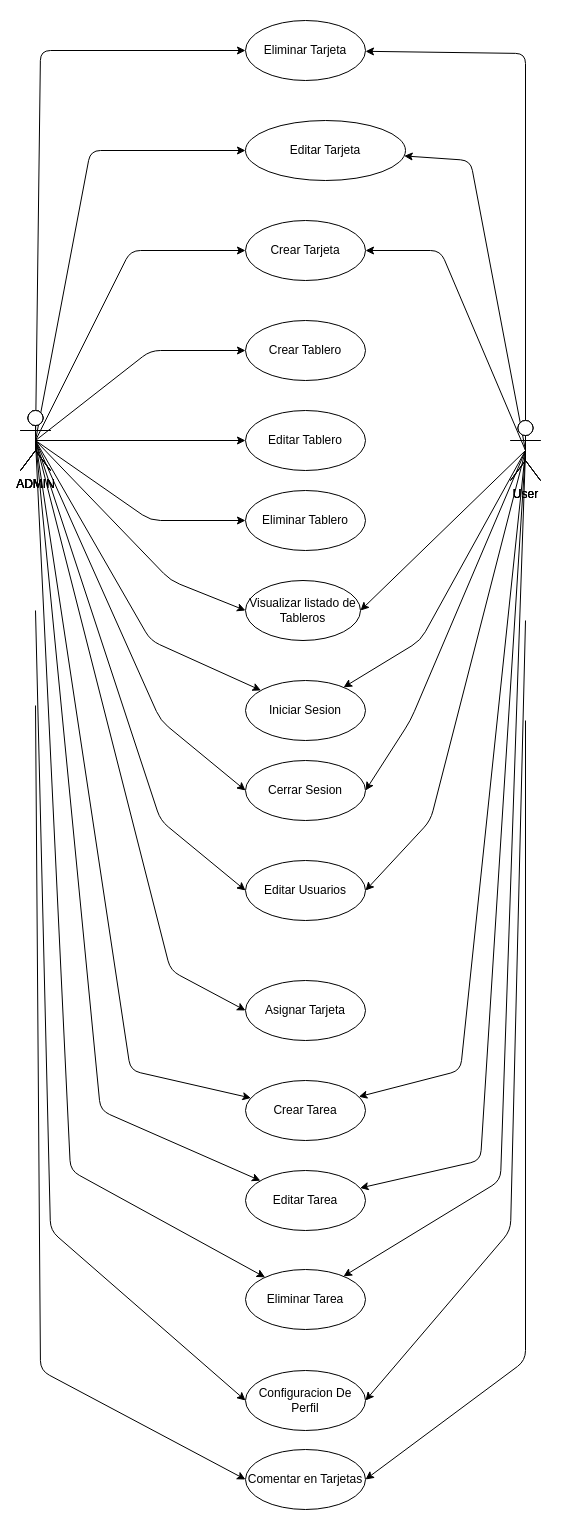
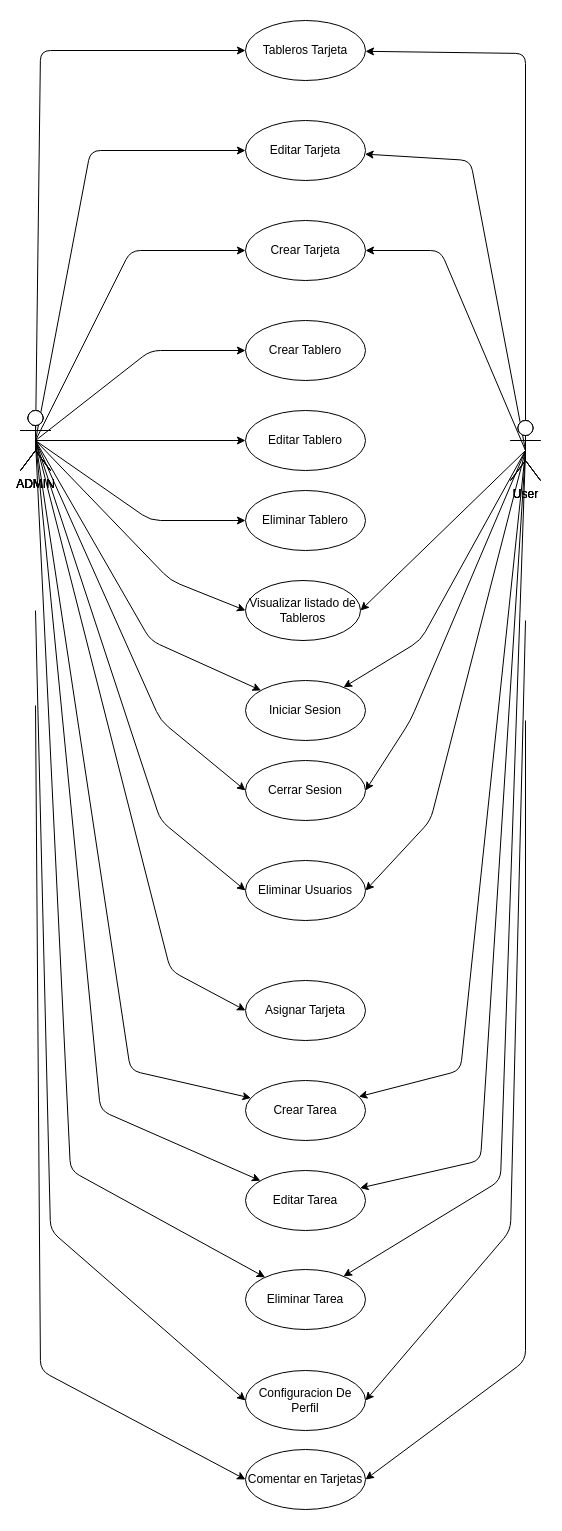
  <mxCell id="0" />
  <mxCell id="1" parent="0" />
  <mxCell id="2" value="ADMIN" style="shape=umlActor;verticalLabelPosition=bottom;verticalAlign=top;html=1;outlineConnect=0;" vertex="1" parent="1"><mxGeometry x="20" y="410" width="30" height="60" as="geometry" /></mxCell>
  <mxCell id="3" value="Crear Tablero" style="ellipse;whiteSpace=wrap;html=1;" vertex="1" parent="1"><mxGeometry x="245" y="320" width="120" height="60" as="geometry" /></mxCell>
  <mxCell id="4" value="Editar Tablero" style="ellipse;whiteSpace=wrap;html=1;" vertex="1" parent="1"><mxGeometry x="245" y="410" width="120" height="60" as="geometry" /></mxCell>
  <mxCell id="5" value="Eliminar Tablero" style="ellipse;whiteSpace=wrap;html=1;" vertex="1" parent="1"><mxGeometry x="245" y="490" width="120" height="60" as="geometry" /></mxCell>
  <mxCell id="6" value="" style="endArrow=classic;html=1;exitX=0.5;exitY=0.5;exitDx=0;exitDy=0;exitPerimeter=0;" edge="1" parent="1" source="2" target="3"><mxGeometry width="50" height="50" relative="1" as="geometry"><mxPoint x="460" y="450" as="sourcePoint" /><mxPoint x="510" y="400" as="targetPoint" /><Array as="points"><mxPoint x="150" y="350" /></Array></mxGeometry></mxCell>
  <mxCell id="7" value="" style="endArrow=classic;html=1;exitX=0.5;exitY=0.5;exitDx=0;exitDy=0;exitPerimeter=0;" edge="1" parent="1" source="2" target="4"><mxGeometry width="50" height="50" relative="1" as="geometry"><mxPoint x="45" y="450" as="sourcePoint" /><mxPoint x="265.077" y="376.641" as="targetPoint" /></mxGeometry></mxCell>
  <mxCell id="8" value="" style="endArrow=classic;html=1;exitX=0.5;exitY=0.5;exitDx=0;exitDy=0;exitPerimeter=0;" edge="1" parent="1" source="2" target="5"><mxGeometry width="50" height="50" relative="1" as="geometry"><mxPoint x="55" y="460" as="sourcePoint" /><mxPoint x="275.077" y="386.641" as="targetPoint" /><Array as="points"><mxPoint x="150" y="520" /></Array></mxGeometry></mxCell>
  <mxCell id="9" value="ADMIN" style="shape=umlActor;verticalLabelPosition=bottom;verticalAlign=top;html=1;outlineConnect=0;" vertex="1" parent="1"><mxGeometry x="20" y="410" width="30" height="60" as="geometry" /></mxCell>
  <mxCell id="10" value="Crear Tarjeta" style="ellipse;whiteSpace=wrap;html=1;" vertex="1" parent="1"><mxGeometry x="245" y="220" width="120" height="60" as="geometry" /></mxCell>
- <mxCell id="11" value="Editar Tarjeta" style="ellipse;whiteSpace=wrap;html=1;" vertex="1" parent="1"><mxGeometry x="245" y="120" width="160" height="60" as="geometry" /></mxCell>
- <mxCell id="12" value="Eliminar Tarjeta" style="ellipse;whiteSpace=wrap;html=1;" vertex="1" parent="1"><mxGeometry x="245" y="20" width="120" height="60" as="geometry" /></mxCell>
+ <mxCell id="11" value="Editar Tarjeta" style="ellipse;whiteSpace=wrap;html=1;" vertex="1" parent="1"><mxGeometry x="245" width="120" height="60" as="geometry" y="120" /></mxCell>
+ <mxCell id="12" value="Tableros Tarjeta" style="ellipse;whiteSpace=wrap;html=1;" vertex="1" parent="1"><mxGeometry x="245" y="20" width="120" height="60" as="geometry" /></mxCell>
  <mxCell id="13" value="" style="endArrow=classic;html=1;exitX=0.5;exitY=0.5;exitDx=0;exitDy=0;exitPerimeter=0;" edge="1" parent="1" source="9" target="10"><mxGeometry width="50" height="50" relative="1" as="geometry"><mxPoint x="1280" y="450" as="sourcePoint" /><mxPoint x="1330" y="400" as="targetPoint" /><Array as="points"><mxPoint x="130" y="250" /></Array></mxGeometry></mxCell>
  <mxCell id="14" value="" style="endArrow=classic;html=1;exitX=0.5;exitY=0.5;exitDx=0;exitDy=0;exitPerimeter=0;" edge="1" parent="1" source="9" target="11"><mxGeometry width="50" height="50" relative="1" as="geometry"><mxPoint x="865" y="450" as="sourcePoint" /><mxPoint x="1085.077" y="376.641" as="targetPoint" /><Array as="points"><mxPoint x="90" y="150" /></Array></mxGeometry></mxCell>
  <mxCell id="15" value="" style="endArrow=classic;html=1;exitX=0.5;exitY=0.5;exitDx=0;exitDy=0;exitPerimeter=0;" edge="1" parent="1" source="9" target="12"><mxGeometry width="50" height="50" relative="1" as="geometry"><mxPoint x="875" y="460" as="sourcePoint" /><mxPoint x="1095.077" y="386.641" as="targetPoint" /><Array as="points"><mxPoint x="40" y="50" /></Array></mxGeometry></mxCell>
  <mxCell id="16" value="Asignar Tarjeta" style="ellipse;whiteSpace=wrap;html=1;" vertex="1" parent="1"><mxGeometry x="245" y="980" width="120" height="60" as="geometry" /></mxCell>
  <mxCell id="17" value="" style="endArrow=classic;html=1;exitX=0.5;exitY=0.5;exitDx=0;exitDy=0;exitPerimeter=0;entryX=0;entryY=0.5;entryDx=0;entryDy=0;" edge="1" parent="1" source="9" target="16"><mxGeometry width="50" height="50" relative="1" as="geometry"><mxPoint x="865" y="450" as="sourcePoint" /><mxPoint x="1078.67" y="489.669" as="targetPoint" /><Array as="points"><mxPoint x="170" y="970" /></Array></mxGeometry></mxCell>
  <mxCell id="18" value="User" style="shape=umlActor;verticalLabelPosition=bottom;verticalAlign=top;html=1;outlineConnect=0;" vertex="1" parent="1"><mxGeometry x="510" y="420" width="30" height="60" as="geometry" /></mxCell>
  <mxCell id="19" value="" style="endArrow=classic;html=1;exitX=0.5;exitY=0.5;exitDx=0;exitDy=0;exitPerimeter=0;" edge="1" parent="1" source="18" target="10"><mxGeometry width="50" height="50" relative="1" as="geometry"><mxPoint x="1180" y="450" as="sourcePoint" /><mxPoint x="1230" y="400" as="targetPoint" /><Array as="points"><mxPoint x="440" y="250" /></Array></mxGeometry></mxCell>
  <mxCell id="20" value="" style="endArrow=classic;html=1;exitX=0.5;exitY=0.5;exitDx=0;exitDy=0;exitPerimeter=0;" edge="1" parent="1" source="18" target="12"><mxGeometry width="50" height="50" relative="1" as="geometry"><mxPoint x="1395" y="450" as="sourcePoint" /><mxPoint x="1172.836" y="313.283" as="targetPoint" /><Array as="points"><mxPoint x="525" y="53" /></Array></mxGeometry></mxCell>
  <mxCell id="21" value="" style="endArrow=classic;html=1;exitX=0.5;exitY=0.5;exitDx=0;exitDy=0;exitPerimeter=0;" edge="1" parent="1" source="18" target="11"><mxGeometry width="50" height="50" relative="1" as="geometry"><mxPoint x="1405" y="460" as="sourcePoint" /><mxPoint x="1182.836" y="323.283" as="targetPoint" /><Array as="points"><mxPoint x="470" y="160" /></Array></mxGeometry></mxCell>
  <mxCell id="22" value="ADMIN" style="shape=umlActor;verticalLabelPosition=bottom;verticalAlign=top;html=1;outlineConnect=0;" vertex="1" parent="1"><mxGeometry x="20" y="410" width="30" height="60" as="geometry" /></mxCell>
  <mxCell id="23" value="Crear Tarea" style="ellipse;whiteSpace=wrap;html=1;" vertex="1" parent="1"><mxGeometry x="245" y="1080" width="120" height="60" as="geometry" /></mxCell>
  <mxCell id="24" value="Editar Tarea" style="ellipse;whiteSpace=wrap;html=1;" vertex="1" parent="1"><mxGeometry x="245" y="1170" width="120" height="60" as="geometry" /></mxCell>
  <mxCell id="25" value="Eliminar Tarea" style="ellipse;whiteSpace=wrap;html=1;" vertex="1" parent="1"><mxGeometry x="245" y="1269" width="120" height="60" as="geometry" /></mxCell>
  <mxCell id="26" value="" style="endArrow=classic;html=1;exitX=0.5;exitY=0.5;exitDx=0;exitDy=0;exitPerimeter=0;" edge="1" parent="1" source="22" target="23"><mxGeometry width="50" height="50" relative="1" as="geometry"><mxPoint x="1285" y="1180" as="sourcePoint" /><mxPoint x="1335" y="1130" as="targetPoint" /><Array as="points"><mxPoint x="130" y="1070" /></Array></mxGeometry></mxCell>
  <mxCell id="27" value="" style="endArrow=classic;html=1;exitX=0.5;exitY=0.5;exitDx=0;exitDy=0;exitPerimeter=0;" edge="1" parent="1" source="22" target="24"><mxGeometry width="50" height="50" relative="1" as="geometry"><mxPoint x="870" y="1180" as="sourcePoint" /><mxPoint x="1090.077" y="1106.641" as="targetPoint" /><Array as="points"><mxPoint x="100" y="1110" /></Array></mxGeometry></mxCell>
  <mxCell id="28" value="" style="endArrow=classic;html=1;exitX=0.5;exitY=0.5;exitDx=0;exitDy=0;exitPerimeter=0;" edge="1" parent="1" source="22" target="25"><mxGeometry width="50" height="50" relative="1" as="geometry"><mxPoint x="880" y="1190" as="sourcePoint" /><mxPoint x="1100.077" y="1116.641" as="targetPoint" /><Array as="points"><mxPoint x="70" y="1170" /></Array></mxGeometry></mxCell>
  <mxCell id="29" value="User" style="shape=umlActor;verticalLabelPosition=bottom;verticalAlign=top;html=1;outlineConnect=0;" vertex="1" parent="1"><mxGeometry x="510" y="420" width="30" height="60" as="geometry" /></mxCell>
  <mxCell id="30" value="" style="endArrow=classic;html=1;exitX=0.5;exitY=0.5;exitDx=0;exitDy=0;exitPerimeter=0;" edge="1" parent="1" source="29" target="23"><mxGeometry width="50" height="50" relative="1" as="geometry"><mxPoint x="1185" y="1180" as="sourcePoint" /><mxPoint x="1235" y="1130" as="targetPoint" /><Array as="points"><mxPoint x="460" y="1070" /></Array></mxGeometry></mxCell>
  <mxCell id="31" value="" style="endArrow=classic;html=1;exitX=0.5;exitY=0.5;exitDx=0;exitDy=0;exitPerimeter=0;" edge="1" parent="1" source="29" target="25"><mxGeometry width="50" height="50" relative="1" as="geometry"><mxPoint x="1400" y="1180" as="sourcePoint" /><mxPoint x="1177.836" y="1043.283" as="targetPoint" /><Array as="points"><mxPoint x="500" y="1180" /></Array></mxGeometry></mxCell>
  <mxCell id="32" value="" style="endArrow=classic;html=1;exitX=0.5;exitY=0.5;exitDx=0;exitDy=0;exitPerimeter=0;" edge="1" parent="1" source="29" target="24"><mxGeometry width="50" height="50" relative="1" as="geometry"><mxPoint x="1410" y="1190" as="sourcePoint" /><mxPoint x="1187.836" y="1053.283" as="targetPoint" /><Array as="points"><mxPoint x="480" y="1160" /></Array></mxGeometry></mxCell>
  <mxCell id="33" value="ADMIN" style="shape=umlActor;verticalLabelPosition=bottom;verticalAlign=top;html=1;outlineConnect=0;" vertex="1" parent="1"><mxGeometry x="20" y="410" width="30" height="60" as="geometry" /></mxCell>
  <mxCell id="34" value="Iniciar Sesion" style="ellipse;whiteSpace=wrap;html=1;" vertex="1" parent="1"><mxGeometry x="245" y="680" width="120" height="60" as="geometry" /></mxCell>
- <mxCell id="35" value="Editar Usuarios" style="ellipse;whiteSpace=wrap;html=1;" vertex="1" parent="1"><mxGeometry x="245" y="860" width="120" height="60" as="geometry" /></mxCell>
+ <mxCell id="35" value="Eliminar Usuarios" style="ellipse;whiteSpace=wrap;html=1;" vertex="1" parent="1"><mxGeometry x="245" y="860" width="120" height="60" as="geometry" /></mxCell>
  <mxCell id="36" value="" style="endArrow=classic;html=1;exitX=0.5;exitY=0.5;exitDx=0;exitDy=0;exitPerimeter=0;" edge="1" parent="1" source="33" target="34"><mxGeometry width="50" height="50" relative="1" as="geometry"><mxPoint x="145" y="1180" as="sourcePoint" /><mxPoint x="365.077" y="1106.641" as="targetPoint" /><Array as="points"><mxPoint x="150" y="640" /></Array></mxGeometry></mxCell>
  <mxCell id="37" value="" style="endArrow=classic;html=1;exitX=0.5;exitY=0.5;exitDx=0;exitDy=0;exitPerimeter=0;entryX=0;entryY=0.5;entryDx=0;entryDy=0;" edge="1" parent="1" source="33" target="35"><mxGeometry width="50" height="50" relative="1" as="geometry"><mxPoint x="155" y="1190" as="sourcePoint" /><mxPoint x="375.077" y="1116.641" as="targetPoint" /><Array as="points"><mxPoint x="160" y="820" /></Array></mxGeometry></mxCell>
  <mxCell id="38" value="User" style="shape=umlActor;verticalLabelPosition=bottom;verticalAlign=top;html=1;outlineConnect=0;" vertex="1" parent="1"><mxGeometry x="510" y="420" width="30" height="60" as="geometry" /></mxCell>
  <mxCell id="39" value="" style="endArrow=classic;html=1;exitX=0.5;exitY=0.5;exitDx=0;exitDy=0;exitPerimeter=0;entryX=1;entryY=0.5;entryDx=0;entryDy=0;" edge="1" parent="1" source="38" target="35"><mxGeometry width="50" height="50" relative="1" as="geometry"><mxPoint x="675" y="1180" as="sourcePoint" /><mxPoint x="452.836" y="1043.283" as="targetPoint" /><Array as="points"><mxPoint x="430" y="820" /></Array></mxGeometry></mxCell>
  <mxCell id="40" value="" style="endArrow=classic;html=1;exitX=0.5;exitY=0.5;exitDx=0;exitDy=0;exitPerimeter=0;" edge="1" parent="1" source="38" target="34"><mxGeometry width="50" height="50" relative="1" as="geometry"><mxPoint x="685" y="1190" as="sourcePoint" /><mxPoint x="462.836" y="1053.283" as="targetPoint" /><Array as="points"><mxPoint x="420" y="640" /></Array></mxGeometry></mxCell>
  <mxCell id="41" value="Cerrar Sesion" style="ellipse;whiteSpace=wrap;html=1;" vertex="1" parent="1"><mxGeometry x="245" y="760" width="120" height="60" as="geometry" /></mxCell>
  <mxCell id="42" value="" style="endArrow=classic;html=1;entryX=1;entryY=0.5;entryDx=0;entryDy=0;exitX=0.5;exitY=0.5;exitDx=0;exitDy=0;exitPerimeter=0;" edge="1" parent="1" source="38" target="41"><mxGeometry width="50" height="50" relative="1" as="geometry"><mxPoint x="600" y="560" as="sourcePoint" /><mxPoint x="365.452" y="633.763" as="targetPoint" /><Array as="points"><mxPoint x="410" y="720" /></Array></mxGeometry></mxCell>
  <mxCell id="43" value="" style="endArrow=classic;html=1;exitX=0.5;exitY=0.5;exitDx=0;exitDy=0;exitPerimeter=0;entryX=0;entryY=0.5;entryDx=0;entryDy=0;" edge="1" parent="1" source="33" target="41"><mxGeometry width="50" height="50" relative="1" as="geometry"><mxPoint x="35" y="530" as="sourcePoint" /><mxPoint x="245" y="730" as="targetPoint" /><Array as="points"><mxPoint x="160" y="720" /></Array></mxGeometry></mxCell>
  <mxCell id="44" value="Configuracion De Perfil" style="ellipse;whiteSpace=wrap;html=1;" vertex="1" parent="1"><mxGeometry x="245" y="1370" width="120" height="60" as="geometry" /></mxCell>
  <mxCell id="45" value="Comentar en Tarjetas" style="ellipse;whiteSpace=wrap;html=1;" vertex="1" parent="1"><mxGeometry x="245" y="1449" width="120" height="60" as="geometry" /></mxCell>
  <mxCell id="46" value="" style="endArrow=classic;html=1;exitX=0.5;exitY=0.5;exitDx=0;exitDy=0;exitPerimeter=0;entryX=0;entryY=0.5;entryDx=0;entryDy=0;" edge="1" parent="1" target="44"><mxGeometry width="50" height="50" relative="1" as="geometry"><mxPoint x="35" y="610" as="sourcePoint" /><mxPoint x="220" y="1430" as="targetPoint" /><Array as="points"><mxPoint x="50" y="1230" /></Array></mxGeometry></mxCell>
  <mxCell id="47" value="" style="endArrow=classic;html=1;exitX=0.5;exitY=0.5;exitDx=0;exitDy=0;exitPerimeter=0;entryX=0;entryY=0.5;entryDx=0;entryDy=0;" edge="1" parent="1" target="45"><mxGeometry width="50" height="50" relative="1" as="geometry"><mxPoint x="35" y="705" as="sourcePoint" /><mxPoint x="220" y="1530" as="targetPoint" /><Array as="points"><mxPoint x="40" y="1370" /></Array></mxGeometry></mxCell>
  <mxCell id="48" value="" style="endArrow=classic;html=1;exitX=0.5;exitY=0.5;exitDx=0;exitDy=0;exitPerimeter=0;entryX=1;entryY=0.5;entryDx=0;entryDy=0;" edge="1" parent="1" target="44"><mxGeometry width="50" height="50" relative="1" as="geometry"><mxPoint x="525.01" y="620" as="sourcePoint" /><mxPoint x="380" y="1429" as="targetPoint" /><Array as="points"><mxPoint x="510" y="1230" /></Array></mxGeometry></mxCell>
  <mxCell id="49" value="" style="endArrow=classic;html=1;exitX=0.5;exitY=0.5;exitDx=0;exitDy=0;exitPerimeter=0;entryX=1;entryY=0.5;entryDx=0;entryDy=0;" edge="1" parent="1" target="45"><mxGeometry width="50" height="50" relative="1" as="geometry"><mxPoint x="525.01" y="720" as="sourcePoint" /><mxPoint x="365.005" y="1528.61" as="targetPoint" /><Array as="points"><mxPoint x="525" y="1360" /></Array></mxGeometry></mxCell>
  <mxCell id="50" value="Visualizar listado de Tableros" style="ellipse;whiteSpace=wrap;html=1;" vertex="1" parent="1"><mxGeometry x="245" y="580" width="115" height="60" as="geometry" /></mxCell>
  <mxCell id="51" value="" style="endArrow=classic;html=1;entryX=1;entryY=0.5;entryDx=0;entryDy=0;exitX=0.5;exitY=0.5;exitDx=0;exitDy=0;exitPerimeter=0;" edge="1" parent="1" source="38" target="50"><mxGeometry width="50" height="50" relative="1" as="geometry"><mxPoint x="530" y="450" as="sourcePoint" /><mxPoint x="353.084" y="696.818" as="targetPoint" /><Array as="points" /></mxGeometry></mxCell>
  <mxCell id="52" value="" style="endArrow=classic;html=1;exitX=0.5;exitY=0.5;exitDx=0;exitDy=0;exitPerimeter=0;entryX=0;entryY=0.5;entryDx=0;entryDy=0;" edge="1" parent="1" source="33" target="50"><mxGeometry width="50" height="50" relative="1" as="geometry"><mxPoint x="45" y="450" as="sourcePoint" /><mxPoint x="220" y="610" as="targetPoint" /><Array as="points"><mxPoint x="170" y="580" /></Array></mxGeometry></mxCell>
